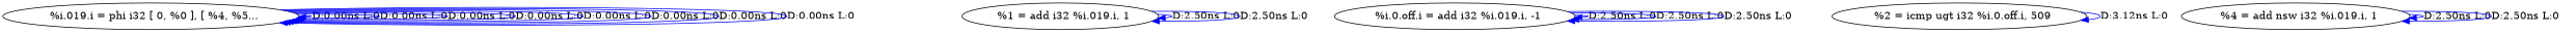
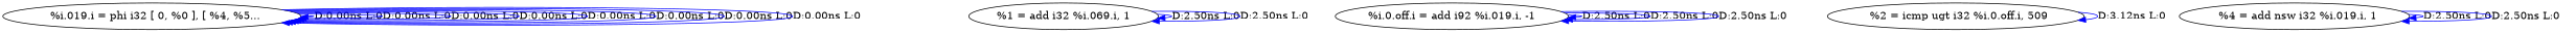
  digraph {
    edge [color=blue]
    n1 [label="  %i.019.i = phi i32 [ 0, %0 ], [ %4, %5..."]
-   n2 [label="  %1 = add i32 %i.019.i, 1"]
-   n3 [label="  %i.0.off.i = add i32 %i.019.i, -1"]
+   n2 [label="%1 = add i32 %i.069.i, 1"]
+   n3 [label="%i.0.off.i = add i92 %i.019.i, -1"]
    n4 [label="  %2 = icmp ugt i32 %i.0.off.i, 509"]
    n5 [label="  %4 = add nsw i32 %i.019.i, 1"]
    n1 -> n1 [label="D:0.00ns L:0"]
    n1 -> n1 [label="D:0.00ns L:0"]
    n1 -> n1 [label="D:0.00ns L:0"]
    n1 -> n1 [label="D:0.00ns L:0"]
    n1 -> n1 [label="D:0.00ns L:0"]
    n1 -> n1 [label="D:0.00ns L:0"]
    n1 -> n1 [label="D:0.00ns L:0"]
    n1 -> n1 [label="D:0.00ns L:0"]
    n2 -> n2 [label="D:2.50ns L:0"]
    n2 -> n2 [label="D:2.50ns L:0"]
    n3 -> n3 [label="D:2.50ns L:0"]
    n3 -> n3 [label="D:2.50ns L:0"]
    n3 -> n3 [label="D:2.50ns L:0"]
    n4 -> n4 [label="D:3.12ns L:0"]
    n5 -> n5 [label="D:2.50ns L:0"]
    n5 -> n5 [label="D:2.50ns L:0"]
  }
